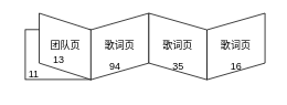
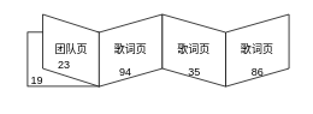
  <mxCell id="0" />
  <mxCell id="1" parent="0" />
  <mxCell id="2" value="" style="rounded=0;whiteSpace=wrap;html=1;fillColor=none;" vertex="1" parent="1"><mxGeometry x="30" y="35" width="79" height="60" as="geometry" /></mxCell>
  <mxCell id="3" value="团队页" style="shape=parallelogram;perimeter=parallelogramPerimeter;whiteSpace=wrap;html=1;fixedSize=1;rotation=90;direction=west;fillColor=default;horizontal=0;" vertex="1" parent="1"><mxGeometry x="38" y="24" width="80" height="62.5" as="geometry" /></mxCell>
  <mxCell id="4" value="歌词页" style="shape=parallelogram;perimeter=parallelogramPerimeter;whiteSpace=wrap;html=1;fixedSize=1;rotation=90;direction=east;flipV=1;horizontal=0;" vertex="1" parent="1"><mxGeometry x="104" y="20.25" width="80" height="70" as="geometry" /></mxCell>
  <mxCell id="5" value="歌词页" style="shape=parallelogram;perimeter=parallelogramPerimeter;whiteSpace=wrap;html=1;fixedSize=1;rotation=90;direction=west;horizontal=0;" vertex="1" parent="1"><mxGeometry x="174" y="20.25" width="80" height="70" as="geometry" /></mxCell>
  <mxCell id="6" value="歌词页" style="shape=parallelogram;perimeter=parallelogramPerimeter;whiteSpace=wrap;html=1;fixedSize=1;rotation=90;direction=west;flipV=1;horizontal=0;" vertex="1" parent="1"><mxGeometry x="244" y="20.25" width="80" height="70" as="geometry" /></mxCell>
  <mxCell id="7" value="94" style="text;html=1;align=center;verticalAlign=middle;resizable=0;points=[];autosize=1;strokeColor=none;fillColor=none;" vertex="1" parent="1"><mxGeometry x="118" y="65" width="40" height="30" as="geometry" /></mxCell>
  <mxCell id="8" value="35" style="text;html=1;align=center;verticalAlign=middle;resizable=0;points=[];autosize=1;strokeColor=none;fillColor=none;" vertex="1" parent="1"><mxGeometry x="194" y="65" width="40" height="30" as="geometry" /></mxCell>
- <mxCell id="9" value="16" style="text;html=1;align=center;verticalAlign=middle;resizable=0;points=[];autosize=1;strokeColor=none;fillColor=none;" vertex="1" parent="1"><mxGeometry x="264" y="65" width="40" height="30" as="geometry" /></mxCell>
- <mxCell id="10" value="13" style="text;html=1;align=center;verticalAlign=middle;resizable=0;points=[];autosize=1;strokeColor=none;fillColor=none;" vertex="1" parent="1"><mxGeometry x="49.5" y="56.5" width="40" height="30" as="geometry" /></mxCell>
- <mxCell id="11" value="11" style="text;html=1;align=center;verticalAlign=middle;resizable=0;points=[];autosize=1;strokeColor=none;fillColor=none;" vertex="1" parent="1"><mxGeometry x="20" y="74" width="40" height="30" as="geometry" /></mxCell>
+ <mxCell id="9" value="86" style="text;html=1;align=center;verticalAlign=middle;resizable=0;points=[];autosize=1;strokeColor=none;fillColor=none;" vertex="1" parent="1"><mxGeometry x="264" y="65" width="40" height="30" as="geometry" /></mxCell>
+ <mxCell id="10" value="23" style="text;html=1;align=center;verticalAlign=middle;resizable=0;points=[];autosize=1;strokeColor=none;fillColor=none;" vertex="1" parent="1"><mxGeometry x="49.5" y="56.5" width="40" height="30" as="geometry" /></mxCell>
+ <mxCell id="11" value="19" style="text;html=1;align=center;verticalAlign=middle;resizable=0;points=[];autosize=1;strokeColor=none;fillColor=none;" vertex="1" parent="1"><mxGeometry x="20" y="74" width="40" height="30" as="geometry" /></mxCell>
